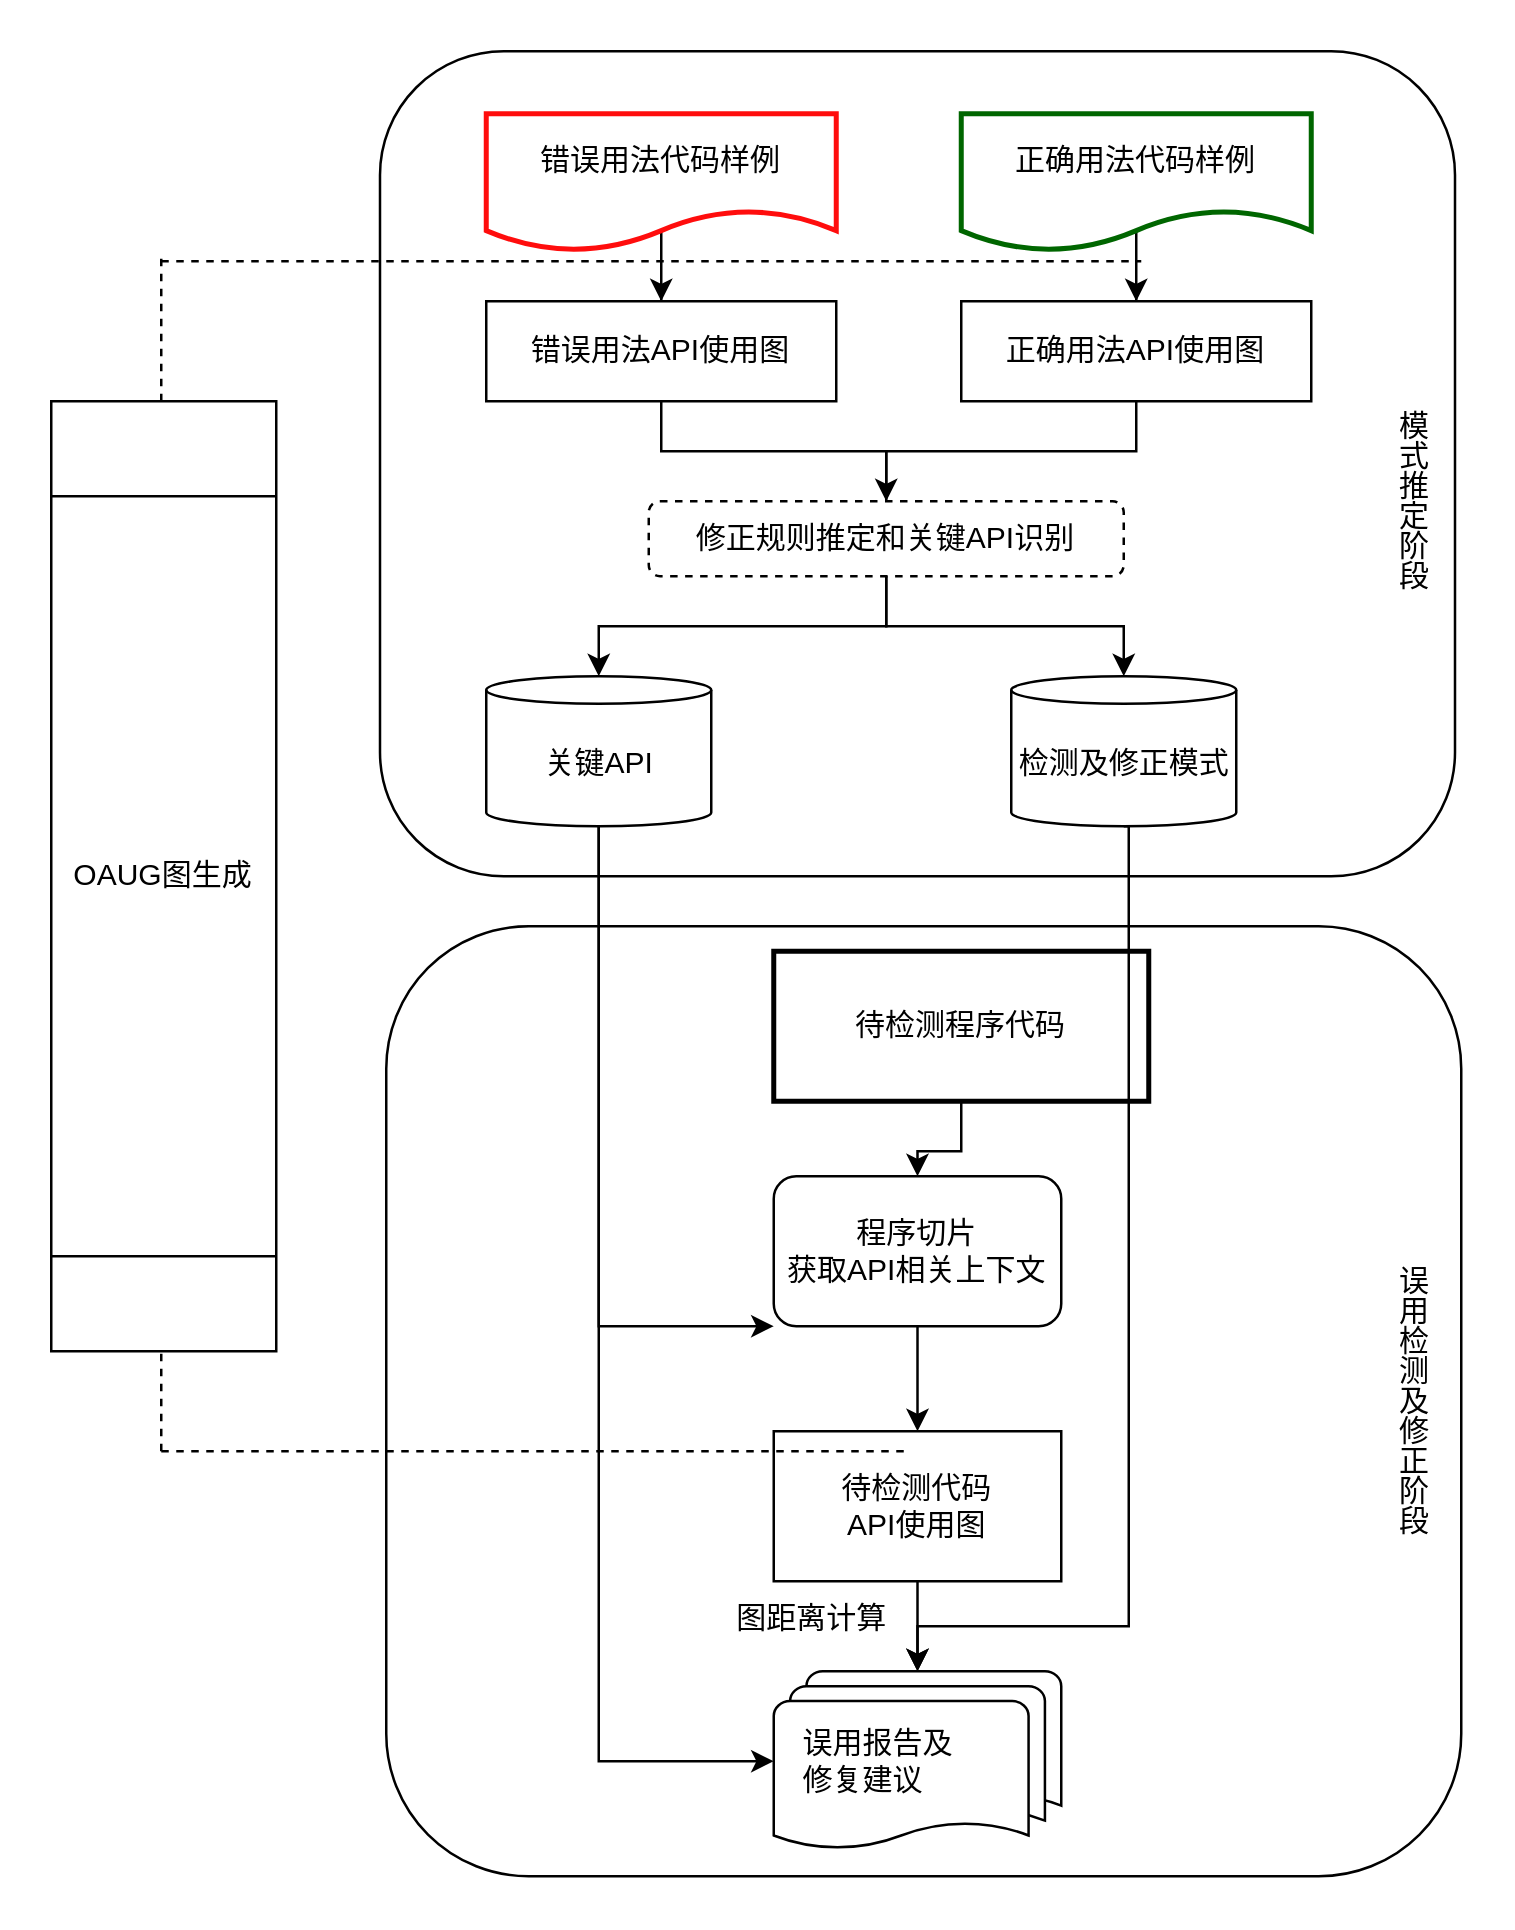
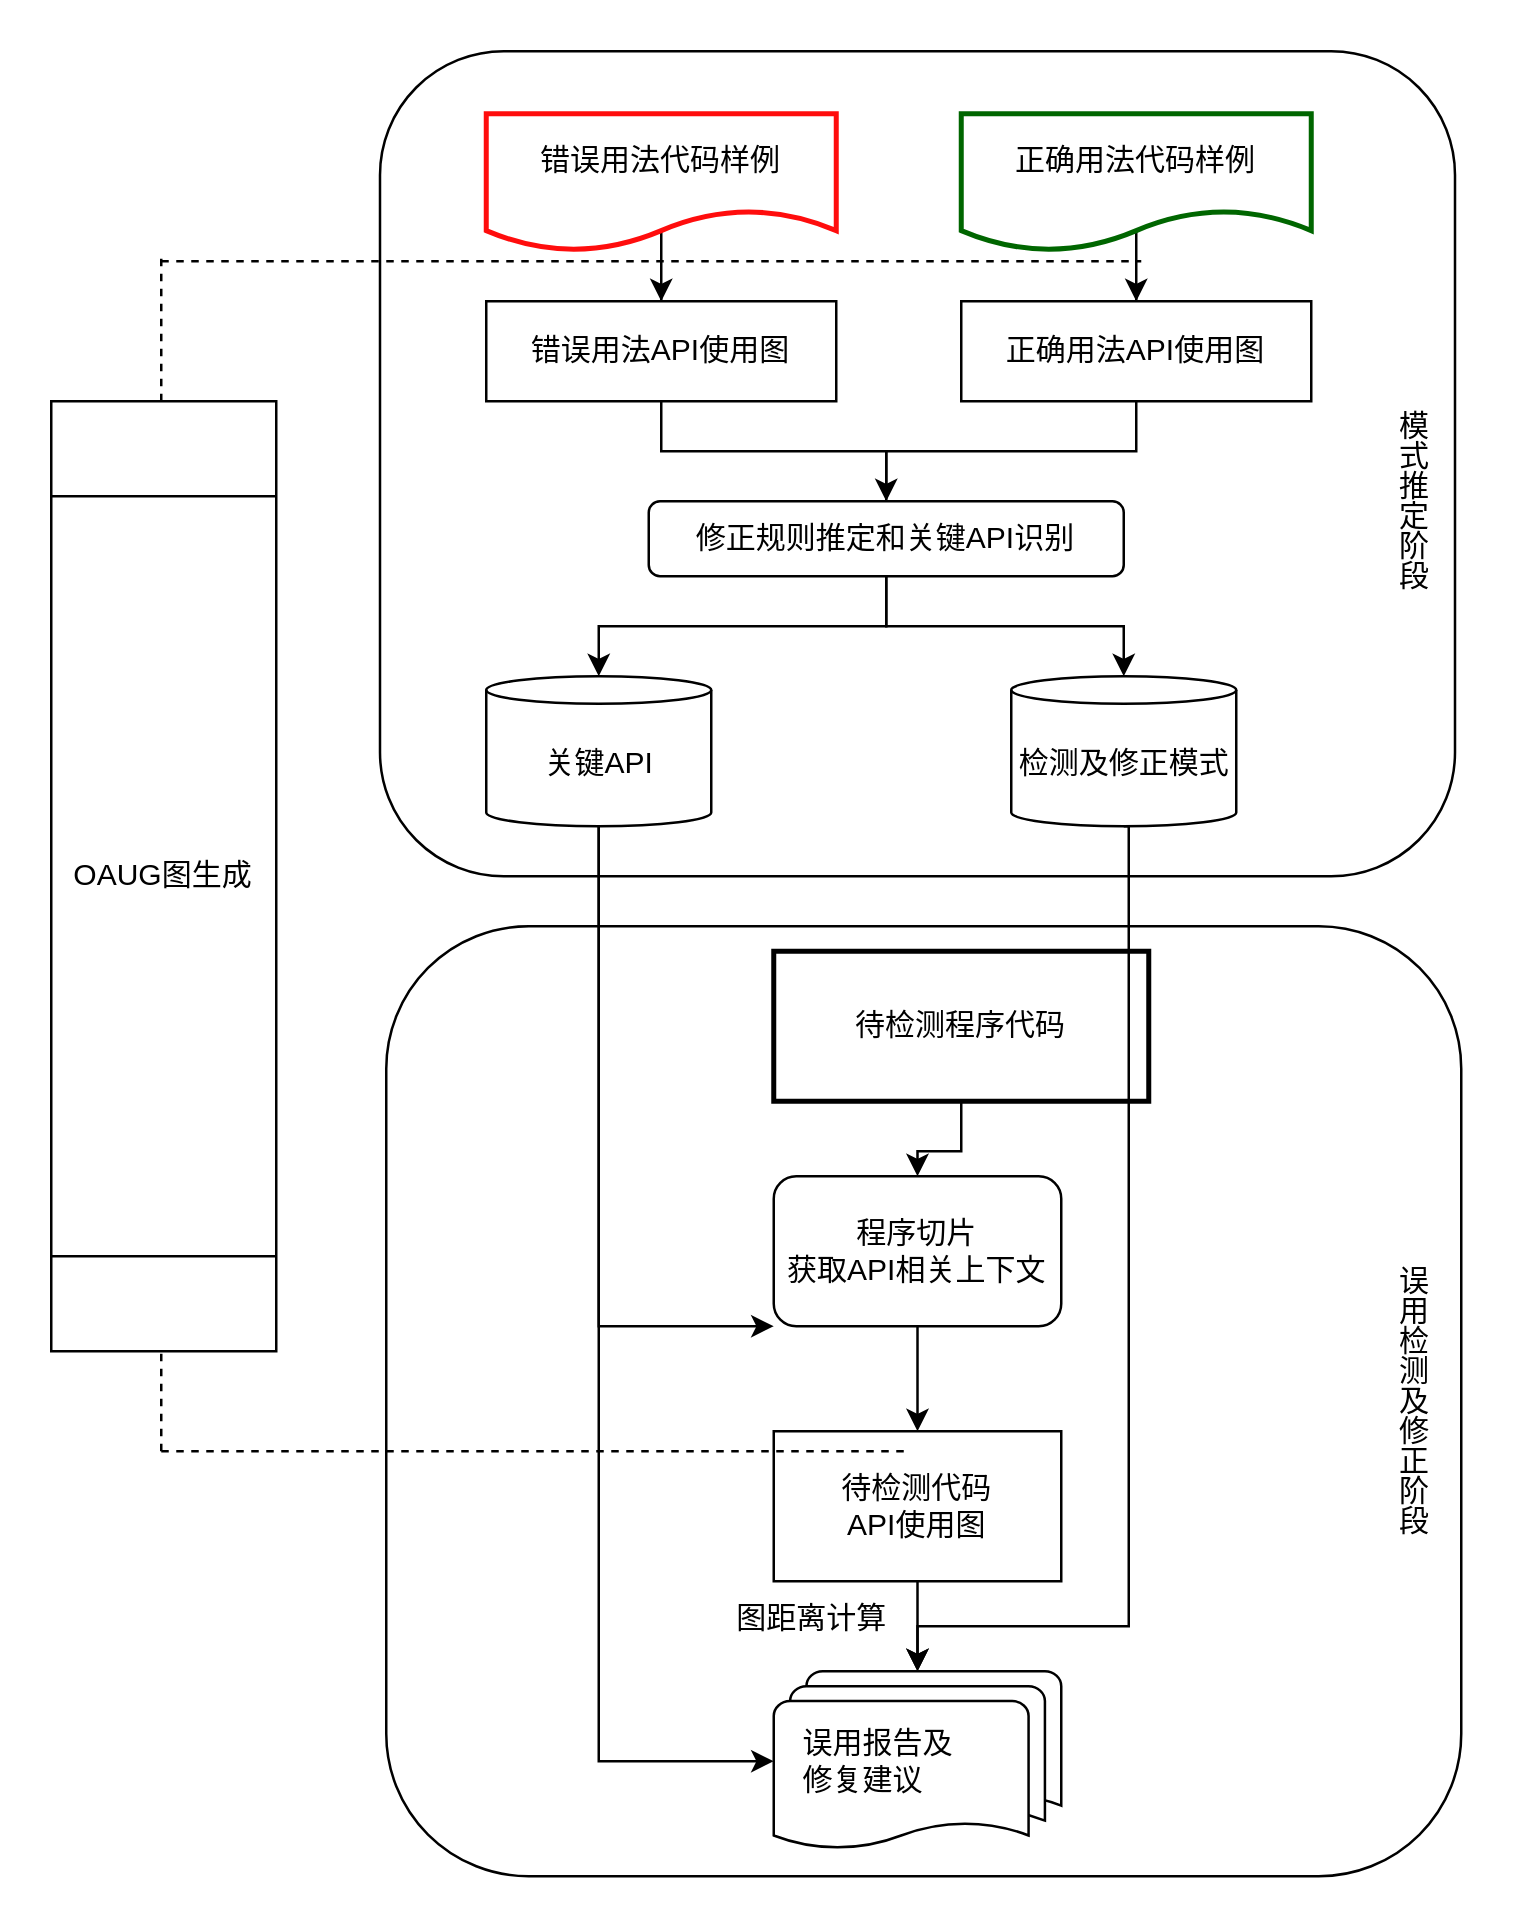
  <mxCell id="0" />
  <mxCell id="1" parent="0" />
  <mxCell id="2" value="" style="rounded=1;whiteSpace=wrap;html=1;" vertex="1" parent="1"><mxGeometry x="151.5" width="430" height="330" as="geometry" y="20" /></mxCell>
  <mxCell id="3" value="" style="rounded=1;whiteSpace=wrap;html=1;" vertex="1" parent="1"><mxGeometry x="154" y="370" width="430" height="380" as="geometry" /></mxCell>
  <mxCell id="4" value="" style="edgeStyle=orthogonalEdgeStyle;rounded=0;orthogonalLoop=1;jettySize=auto;html=1;exitX=0.5;exitY=0.857;exitDx=0;exitDy=0;exitPerimeter=0;" parent="1" source="5" target="21" edge="1"><mxGeometry relative="1" as="geometry" /></mxCell>
  <mxCell id="5" value="正确用法代码样例" style="shape=document;whiteSpace=wrap;html=1;boundedLbl=1;strokeColor=#006600;strokeWidth=2;" parent="1" vertex="1"><mxGeometry x="384" y="45" width="140" height="55" as="geometry" /></mxCell>
  <mxCell id="6" style="edgeStyle=orthogonalEdgeStyle;rounded=0;orthogonalLoop=1;jettySize=auto;html=1;exitX=0.5;exitY=0.714;exitDx=0;exitDy=0;exitPerimeter=0;" parent="1" source="7" target="9" edge="1"><mxGeometry relative="1" as="geometry" /></mxCell>
  <mxCell id="7" value="错误用法代码样例" style="shape=document;whiteSpace=wrap;html=1;boundedLbl=1;strokeColor=#FF0D0D;strokeWidth=2;" parent="1" vertex="1"><mxGeometry x="194" y="45" width="140" height="55" as="geometry" /></mxCell>
  <mxCell id="8" style="edgeStyle=orthogonalEdgeStyle;rounded=0;orthogonalLoop=1;jettySize=auto;html=1;endArrow=none;" parent="1" source="9" target="10" edge="1"><mxGeometry relative="1" as="geometry" /></mxCell>
  <mxCell id="9" value="错误用法API使用图" style="whiteSpace=wrap;html=1;" parent="1" vertex="1"><mxGeometry x="194" y="120" width="140" height="40" as="geometry" /></mxCell>
- <mxCell id="10" value="修正规则推定和关键API识别" style="rounded=1;whiteSpace=wrap;html=1;dashed=1;" parent="1" vertex="1"><mxGeometry x="259" y="200" width="190" height="30" as="geometry" /></mxCell>
+ <mxCell id="10" value="修正规则推定和关键API识别" style="rounded=1;whiteSpace=wrap;html=1;" parent="1" vertex="1"><mxGeometry x="259" y="200" width="190" height="30" as="geometry" /></mxCell>
  <mxCell id="11" value="" style="group" parent="1" vertex="1" connectable="0"><mxGeometry x="404" y="270" width="100" height="60" as="geometry" /></mxCell>
  <mxCell id="12" value="" style="strokeWidth=1;html=1;shape=mxgraph.flowchart.direct_data;whiteSpace=wrap;rotation=-90;" parent="11" vertex="1"><mxGeometry x="15" y="-15" width="60" height="90" as="geometry" /></mxCell>
  <mxCell id="13" value="检测及修正模式" style="text;html=1;align=center;verticalAlign=middle;resizable=0;points=[];autosize=1;strokeColor=none;fillColor=none;" parent="11" vertex="1"><mxGeometry x="-10" y="20" width="110" height="30" as="geometry" /></mxCell>
  <mxCell id="14" value="模式推定阶段&lt;span style=&quot;font-size: medium; text-align: start;&quot;&gt;&lt;/span&gt;" style="text;html=1;strokeColor=none;fillColor=none;align=center;verticalAlign=middle;whiteSpace=wrap;rounded=0;textDirection=vertical-lr;" parent="1" vertex="1"><mxGeometry x="559" y="150" width="10" height="100" as="geometry" /></mxCell>
  <mxCell id="15" value="误用检测及修正阶段&lt;span style=&quot;font-size: medium; text-align: start;&quot;&gt;&lt;/span&gt;" style="text;html=1;strokeColor=none;fillColor=none;align=center;verticalAlign=middle;whiteSpace=wrap;rounded=0;textDirection=vertical-lr;" parent="1" vertex="1"><mxGeometry x="554" y="470" width="20" height="180" as="geometry" /></mxCell>
  <mxCell id="16" style="edgeStyle=orthogonalEdgeStyle;rounded=0;orthogonalLoop=1;jettySize=auto;html=1;entryX=0.5;entryY=0;entryDx=0;entryDy=0;" edge="1" parent="1" source="17" target="19"><mxGeometry relative="1" as="geometry" /></mxCell>
  <mxCell id="17" value="程序切片&lt;div&gt;获取API相关上下文&lt;/div&gt;" style="rounded=1;whiteSpace=wrap;html=1;" parent="1" vertex="1"><mxGeometry x="309" y="470" width="115" height="60" as="geometry" /></mxCell>
  <mxCell id="18" style="edgeStyle=orthogonalEdgeStyle;rounded=0;orthogonalLoop=1;jettySize=auto;html=1;exitX=0.5;exitY=1;exitDx=0;exitDy=0;entryX=0.5;entryY=0;entryDx=0;entryDy=0;entryPerimeter=0;" edge="1" parent="1" source="19" target="32"><mxGeometry relative="1" as="geometry"><mxPoint x="367" y="658" as="targetPoint" /></mxGeometry></mxCell>
  <mxCell id="19" value="待检测代码&lt;br&gt;API使用图" style="rounded=0;whiteSpace=wrap;html=1;" parent="1" vertex="1"><mxGeometry x="309" y="572" width="115" height="60" as="geometry" /></mxCell>
  <mxCell id="20" style="edgeStyle=orthogonalEdgeStyle;rounded=0;orthogonalLoop=1;jettySize=auto;html=1;entryX=0.5;entryY=0;entryDx=0;entryDy=0;" parent="1" source="21" target="10" edge="1"><mxGeometry relative="1" as="geometry" /></mxCell>
  <mxCell id="21" value="正确用法API使用图" style="whiteSpace=wrap;html=1;" parent="1" vertex="1"><mxGeometry x="384" y="120" width="140" height="40" as="geometry" /></mxCell>
  <mxCell id="22" value="" style="group" parent="1" vertex="1" connectable="0"><mxGeometry x="194" y="270" width="90" height="60" as="geometry" /></mxCell>
  <mxCell id="23" value="" style="strokeWidth=1;html=1;shape=mxgraph.flowchart.direct_data;whiteSpace=wrap;rotation=-90;" parent="22" vertex="1"><mxGeometry x="15" y="-15" width="60" height="90" as="geometry" /></mxCell>
  <mxCell id="24" value="关键API" style="text;html=1;align=center;verticalAlign=middle;resizable=0;points=[];autosize=1;strokeColor=none;fillColor=none;" parent="22" vertex="1"><mxGeometry x="10" y="20" width="70" height="30" as="geometry" /></mxCell>
  <mxCell id="25" style="edgeStyle=orthogonalEdgeStyle;rounded=0;orthogonalLoop=1;jettySize=auto;html=1;entryX=1;entryY=0.5;entryDx=0;entryDy=0;entryPerimeter=0;" parent="1" source="10" target="23" edge="1"><mxGeometry relative="1" as="geometry" /></mxCell>
  <mxCell id="26" style="edgeStyle=orthogonalEdgeStyle;rounded=0;orthogonalLoop=1;jettySize=auto;html=1;entryX=1;entryY=0.5;entryDx=0;entryDy=0;entryPerimeter=0;" parent="1" source="10" target="12" edge="1"><mxGeometry relative="1" as="geometry" /></mxCell>
  <mxCell id="27" style="edgeStyle=orthogonalEdgeStyle;rounded=0;orthogonalLoop=1;jettySize=auto;html=1;" edge="1" parent="1" source="28" target="17"><mxGeometry relative="1" as="geometry" /></mxCell>
  <mxCell id="28" value="待检测程序代码" style="rounded=0;whiteSpace=wrap;html=1;strokeWidth=2;textDirection=ltr;" parent="1" vertex="1"><mxGeometry x="309" y="380" width="150" height="60" as="geometry" /></mxCell>
  <mxCell id="29" style="edgeStyle=orthogonalEdgeStyle;rounded=0;orthogonalLoop=1;jettySize=auto;html=1;exitX=0;exitY=0.5;exitDx=0;exitDy=0;exitPerimeter=0;" parent="1" source="23" target="17" edge="1"><mxGeometry relative="1" as="geometry"><mxPoint x="239" y="380" as="sourcePoint" /><mxPoint x="314" y="472" as="targetPoint" /><Array as="points"><mxPoint x="239" y="530" /></Array></mxGeometry></mxCell>
  <mxCell id="30" style="edgeStyle=orthogonalEdgeStyle;rounded=0;orthogonalLoop=1;jettySize=auto;html=1;entryX=0.5;entryY=0;entryDx=0;entryDy=0;entryPerimeter=0;exitX=0;exitY=0.5;exitDx=0;exitDy=0;exitPerimeter=0;" parent="1" edge="1" target="32" source="12"><mxGeometry relative="1" as="geometry"><mxPoint x="454" y="360" as="sourcePoint" /><mxPoint x="366" y="680" as="targetPoint" /><Array as="points"><mxPoint x="451" y="330" /><mxPoint x="451" y="650" /><mxPoint x="367" y="650" /></Array></mxGeometry></mxCell>
  <mxCell id="31" value="" style="group" vertex="1" connectable="0" parent="1"><mxGeometry x="309" y="668" width="115" height="72" as="geometry" /></mxCell>
  <mxCell id="32" value="" style="strokeWidth=1;html=1;shape=mxgraph.flowchart.multi-document;whiteSpace=wrap;" parent="31" vertex="1"><mxGeometry width="115.0" height="72" as="geometry" /></mxCell>
  <mxCell id="33" value="误用报告及&lt;div&gt;修复建议&lt;/div&gt;" style="text;html=1;strokeColor=none;fillColor=none;align=left;verticalAlign=middle;whiteSpace=wrap;rounded=0;" parent="31" vertex="1"><mxGeometry x="10.405" y="18" width="98.571" height="36" as="geometry" /></mxCell>
  <mxCell id="34" value="图距离计算" style="text;html=1;align=center;verticalAlign=middle;resizable=0;points=[];autosize=1;strokeColor=none;fillColor=none;" vertex="1" parent="1"><mxGeometry x="284" y="632" width="80" height="30" as="geometry" /></mxCell>
  <mxCell id="35" style="edgeStyle=orthogonalEdgeStyle;rounded=0;orthogonalLoop=1;jettySize=auto;html=1;entryX=0;entryY=0.5;entryDx=0;entryDy=0;entryPerimeter=0;exitX=0;exitY=0.5;exitDx=0;exitDy=0;exitPerimeter=0;" edge="1" parent="1" source="23" target="32"><mxGeometry relative="1" as="geometry"><Array as="points"><mxPoint x="239" y="704" /></Array></mxGeometry></mxCell>
  <mxCell id="36" value="" style="endArrow=none;dashed=1;html=1;rounded=0;" edge="1" parent="1"><mxGeometry width="50" height="50" relative="1" as="geometry"><mxPoint x="64" y="580" as="sourcePoint" /><mxPoint x="364" y="580" as="targetPoint" /></mxGeometry></mxCell>
  <mxCell id="37" value="" style="endArrow=none;dashed=1;html=1;rounded=0;" edge="1" parent="1"><mxGeometry width="50" height="50" relative="1" as="geometry"><mxPoint x="64" y="104" as="sourcePoint" /><mxPoint x="456" y="104" as="targetPoint" /></mxGeometry></mxCell>
  <mxCell id="38" value="" style="endArrow=none;dashed=1;html=1;rounded=0;" edge="1" parent="1"><mxGeometry width="50" height="50" relative="1" as="geometry"><mxPoint x="64" y="370" as="sourcePoint" /><mxPoint x="64" y="100" as="targetPoint" /></mxGeometry></mxCell>
  <mxCell id="39" value="" style="endArrow=none;dashed=1;html=1;rounded=0;" edge="1" parent="1"><mxGeometry width="50" height="50" relative="1" as="geometry"><mxPoint x="64" y="580" as="sourcePoint" /><mxPoint x="64" y="420" as="targetPoint" /></mxGeometry></mxCell>
  <mxCell id="40" value="OAUG图生成" style="shape=process;whiteSpace=wrap;html=1;backgroundOutline=1;direction=south;" vertex="1" parent="1"><mxGeometry x="20" y="160" width="90" height="380" as="geometry" /></mxCell>
